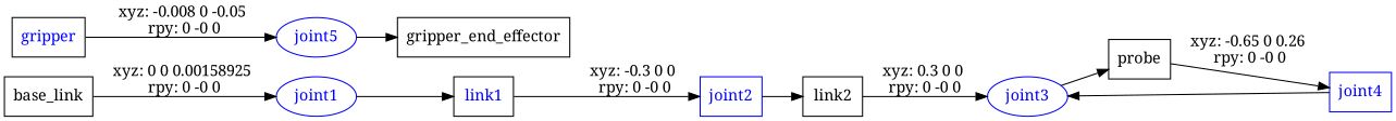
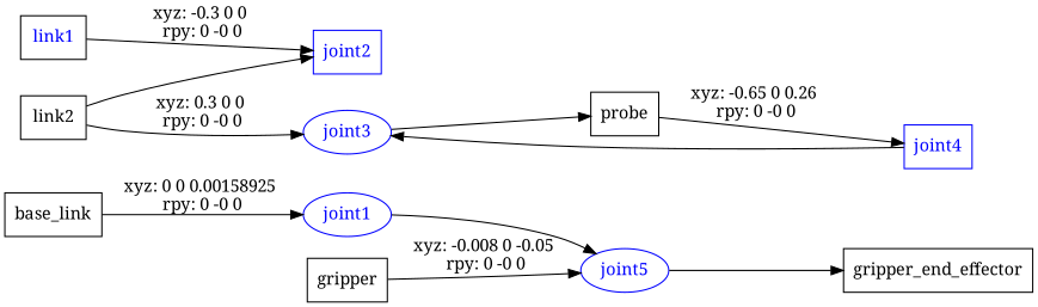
  digraph {
    fontname="Noto Serif"
    rankdir=LR
    node [fontname="Noto Serif" shape=box fontcolor=blue]
    edge [fontname="Noto Serif"]
    n1 [label=base_link fontcolor=""]
    joint1 [color=blue shape=ellipse]
    n3 [label=link1]
    joint2 [color=blue]
    n5 [label=link2 fontcolor=""]
    joint3 [color=blue shape=ellipse]
    n7 [label=probe fontcolor=""]
    joint4 [color=blue]
-   n9 [label=gripper]
+   n9 [label=gripper fontcolor=""]
    joint5 [color=blue shape=ellipse]
    n11 [label=gripper_end_effector fontcolor=""]
    n1 -> joint1 [label="xyz: 0 0 0.00158925 \nrpy: 0 -0 0"]
-   joint1 -> n3
+   joint1 -> joint5
    n3 -> joint2 [label="xyz: -0.3 0 0 \nrpy: 0 -0 0"]
-   joint2 -> n5
+   n5 -> joint2
    n5 -> joint3 [label="xyz: 0.3 0 0 \nrpy: 0 -0 0"]
    joint3 -> n7
    n7 -> joint4 [label="xyz: -0.65 0 0.26 \nrpy: 0 -0 0"]
    joint4 -> joint3
    n9 -> joint5 [label="xyz: -0.008 0 -0.05 \nrpy: 0 -0 0"]
    joint5 -> n11
  }
